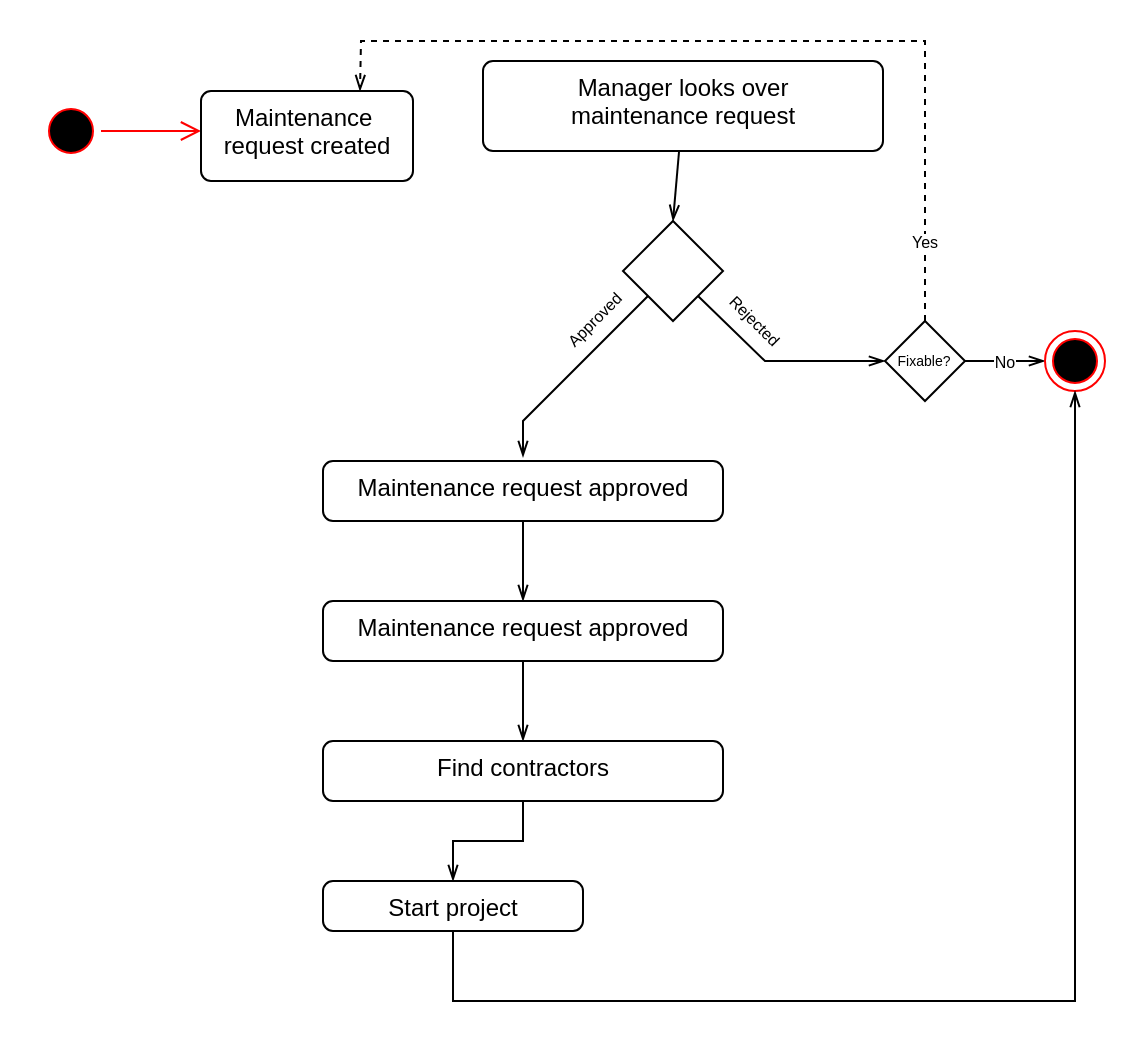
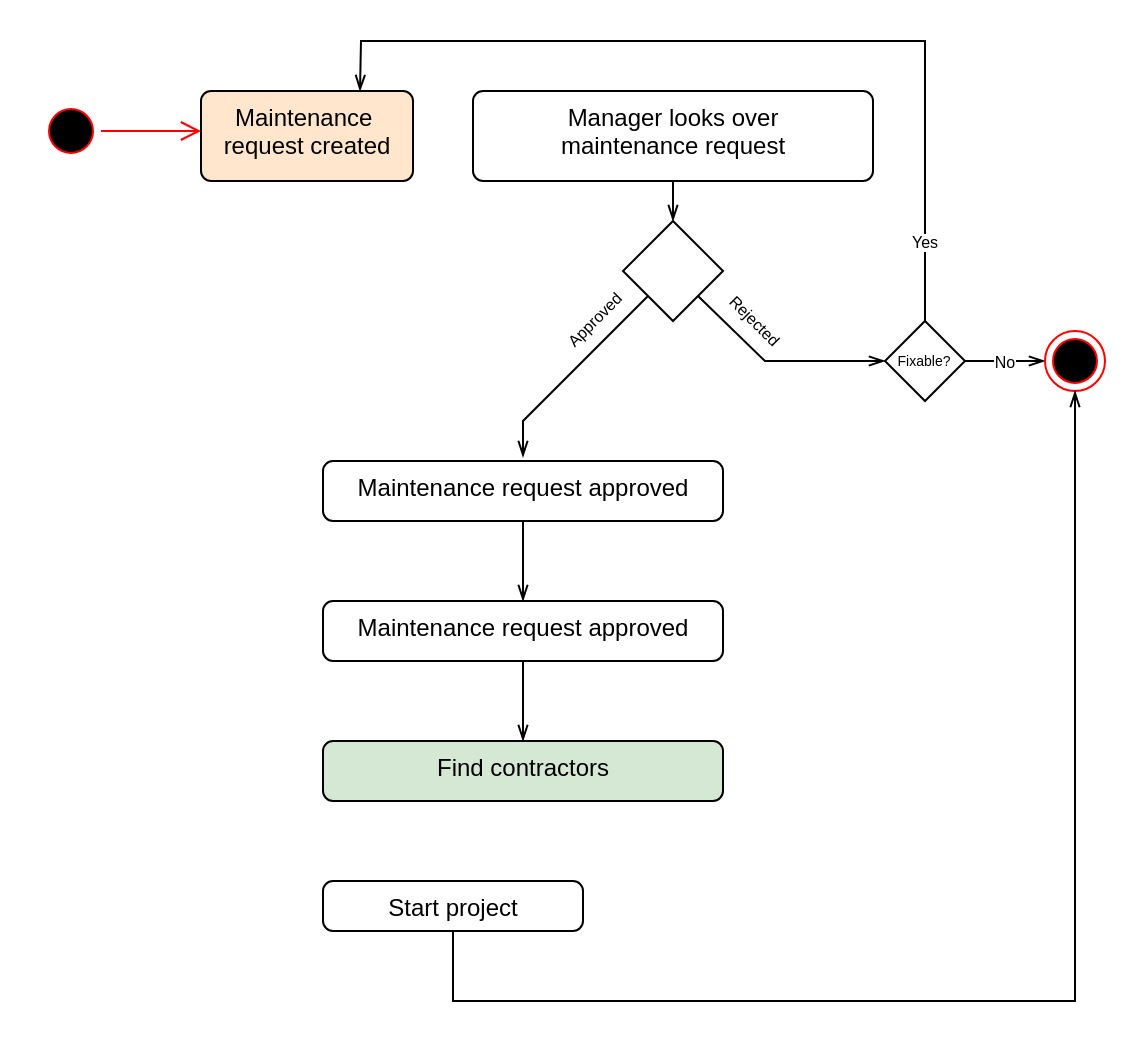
  <mxCell id="0" />
  <mxCell id="1" parent="0" />
  <mxCell id="2" value="" style="ellipse;html=1;shape=startState;fillColor=#000000;strokeColor=#ff0000;" vertex="1" parent="1"><mxGeometry x="20" y="50" width="30" height="30" as="geometry" /></mxCell>
  <mxCell id="3" value="" style="edgeStyle=orthogonalEdgeStyle;html=1;verticalAlign=bottom;endArrow=open;endSize=8;strokeColor=#ff0000;" edge="1" parent="1"><mxGeometry relative="1" as="geometry"><mxPoint x="100" y="65" as="targetPoint" /><mxPoint x="50" y="65" as="sourcePoint" /></mxGeometry></mxCell>
- <mxCell id="4" value="&lt;div&gt;&lt;span&gt;Maintenance&amp;nbsp;&lt;/span&gt;&lt;/div&gt;&lt;div&gt;&lt;span&gt;request created&lt;/span&gt;&lt;/div&gt;" style="html=1;align=center;verticalAlign=top;rounded=1;absoluteArcSize=1;arcSize=10;dashed=0;" vertex="1" parent="1"><mxGeometry x="100" y="45" width="106" height="45" as="geometry" /></mxCell>
+ <mxCell id="4" value="&lt;div&gt;&lt;span&gt;Maintenance&amp;nbsp;&lt;/span&gt;&lt;/div&gt;&lt;div&gt;&lt;span&gt;request created&lt;/span&gt;&lt;/div&gt;" style="html=1;align=center;verticalAlign=top;rounded=1;absoluteArcSize=1;arcSize=10;dashed=0;fillColor=#ffe6cc;" vertex="1" parent="1"><mxGeometry x="100" y="45" width="106" height="45" as="geometry" /></mxCell>
  <mxCell id="5" style="edgeStyle=none;rounded=0;html=1;fontSize=8;endArrow=openThin;endFill=0;entryX=0.5;entryY=0;entryDx=0;entryDy=0;" edge="1" parent="1" source="6" target="21"><mxGeometry relative="1" as="geometry"><mxPoint x="261" y="310" as="targetPoint" /></mxGeometry></mxCell>
  <mxCell id="6" value="Maintenance request approved" style="html=1;align=center;verticalAlign=top;rounded=1;absoluteArcSize=1;arcSize=10;dashed=0;" vertex="1" parent="1"><mxGeometry x="161" y="230" width="200" height="30" as="geometry" /></mxCell>
  <mxCell id="7" style="edgeStyle=none;html=1;endArrow=openThin;endFill=0;rounded=0;" edge="1" parent="1" source="9"><mxGeometry relative="1" as="geometry"><mxPoint x="261" y="228" as="targetPoint" /><Array as="points"><mxPoint x="261" y="210" /></Array></mxGeometry></mxCell>
  <mxCell id="8" style="edgeStyle=none;html=1;exitX=1;exitY=1;exitDx=0;exitDy=0;fontSize=8;endArrow=openThin;endFill=0;rounded=0;" edge="1" parent="1" source="9" target="18"><mxGeometry relative="1" as="geometry"><mxPoint x="452" y="190" as="targetPoint" /><Array as="points"><mxPoint x="382" y="180" /></Array></mxGeometry></mxCell>
  <mxCell id="9" value="" style="rhombus;whiteSpace=wrap;html=1;" vertex="1" parent="1"><mxGeometry x="311" y="110" width="50" height="50" as="geometry" /></mxCell>
  <mxCell id="10" style="edgeStyle=none;html=1;entryX=0.5;entryY=0;entryDx=0;entryDy=0;endArrow=openThin;endFill=0;" edge="1" parent="1" source="11" target="9"><mxGeometry relative="1" as="geometry" /></mxCell>
- <mxCell id="11" value="Manager looks over&lt;br&gt;maintenance request" style="html=1;align=center;verticalAlign=top;rounded=1;absoluteArcSize=1;arcSize=10;dashed=0;" vertex="1" parent="1"><mxGeometry x="241" y="30" width="200" height="45" as="geometry" /></mxCell>
+ <mxCell id="11" value="Manager looks over&lt;br&gt;maintenance request" style="html=1;align=center;verticalAlign=top;rounded=1;absoluteArcSize=1;arcSize=10;dashed=0;" vertex="1" parent="1"><mxGeometry x="236" y="45" width="200" height="45" as="geometry" /></mxCell>
  <mxCell id="12" value="Approved" style="text;html=1;resizable=0;autosize=1;align=center;verticalAlign=middle;points=[];fillColor=none;strokeColor=none;rounded=0;fontSize=8;sketch=0;rotation=-45;" vertex="1" parent="1"><mxGeometry x="272" y="150" width="50" height="20" as="geometry" /></mxCell>
  <mxCell id="13" value="Rejected" style="text;html=1;resizable=0;autosize=1;align=center;verticalAlign=middle;points=[];fillColor=none;strokeColor=none;rounded=0;fontSize=8;sketch=0;rotation=45;" vertex="1" parent="1"><mxGeometry x="352" y="150" width="50" height="20" as="geometry" /></mxCell>
- <mxCell id="14" style="edgeStyle=none;rounded=0;html=1;entryX=0.75;entryY=0;entryDx=0;entryDy=0;fontSize=8;endArrow=openThin;endFill=0;dashed=1;" edge="1" parent="1" source="18" target="4"><mxGeometry relative="1" as="geometry"><Array as="points"><mxPoint x="462" y="20" /><mxPoint x="180" y="20" /></Array></mxGeometry></mxCell>
+ <mxCell id="14" style="edgeStyle=none;rounded=0;html=1;entryX=0.75;entryY=0;entryDx=0;entryDy=0;fontSize=8;endArrow=openThin;endFill=0;" edge="1" parent="1" source="18" target="4"><mxGeometry relative="1" as="geometry"><Array as="points"><mxPoint x="462" y="20" /><mxPoint x="180" y="20" /></Array></mxGeometry></mxCell>
  <mxCell id="15" value="Yes" style="edgeLabel;html=1;align=center;verticalAlign=middle;resizable=0;points=[];fontSize=8;" vertex="1" connectable="0" parent="14"><mxGeometry x="-0.82" y="1" relative="1" as="geometry"><mxPoint as="offset" /></mxGeometry></mxCell>
  <mxCell id="16" style="edgeStyle=none;rounded=0;html=1;fontSize=8;endArrow=openThin;endFill=0;" edge="1" parent="1" source="18" target="19"><mxGeometry relative="1" as="geometry"><mxPoint x="522" y="180" as="targetPoint" /></mxGeometry></mxCell>
  <mxCell id="17" value="No" style="edgeLabel;html=1;align=center;verticalAlign=middle;resizable=0;points=[];fontSize=8;" vertex="1" connectable="0" parent="16"><mxGeometry x="-0.05" y="-2" relative="1" as="geometry"><mxPoint y="-2" as="offset" /></mxGeometry></mxCell>
  <mxCell id="18" value="&lt;font style=&quot;font-size: 7px&quot;&gt;Fixable?&lt;/font&gt;" style="rhombus;whiteSpace=wrap;html=1;sketch=0;fontSize=8;" vertex="1" parent="1"><mxGeometry x="442" y="160" width="40" height="40" as="geometry" /></mxCell>
  <mxCell id="19" value="" style="ellipse;html=1;shape=endState;fillColor=#000000;strokeColor=#ff0000;sketch=0;fontSize=8;" vertex="1" parent="1"><mxGeometry x="522" y="165" width="30" height="30" as="geometry" /></mxCell>
  <mxCell id="20" style="edgeStyle=elbowEdgeStyle;rounded=0;elbow=vertical;html=1;entryX=0.5;entryY=0;entryDx=0;entryDy=0;fontSize=8;endArrow=openThin;endFill=0;" edge="1" parent="1" source="21" target="23"><mxGeometry relative="1" as="geometry" /></mxCell>
  <mxCell id="21" value="Maintenance request approved" style="html=1;align=center;verticalAlign=top;rounded=1;absoluteArcSize=1;arcSize=10;dashed=0;" vertex="1" parent="1"><mxGeometry x="161" y="300" width="200" height="30" as="geometry" /></mxCell>
- <mxCell id="22" style="edgeStyle=elbowEdgeStyle;rounded=0;elbow=vertical;html=1;entryX=0.5;entryY=0;entryDx=0;entryDy=0;fontSize=8;endArrow=openThin;endFill=0;" edge="1" parent="1" source="23" target="25"><mxGeometry relative="1" as="geometry" /></mxCell>
- <mxCell id="23" value="Find contractors" style="html=1;align=center;verticalAlign=top;rounded=1;absoluteArcSize=1;arcSize=10;dashed=0;" vertex="1" parent="1"><mxGeometry x="161" y="370" width="200" height="30" as="geometry" /></mxCell>
+ <mxCell id="23" value="Find contractors" style="html=1;align=center;verticalAlign=top;rounded=1;absoluteArcSize=1;arcSize=10;dashed=0;fillColor=#d5e8d4;" vertex="1" parent="1"><mxGeometry x="161" y="370" width="200" height="30" as="geometry" /></mxCell>
  <mxCell id="24" style="edgeStyle=elbowEdgeStyle;rounded=0;elbow=vertical;html=1;entryX=0.5;entryY=1;entryDx=0;entryDy=0;fontSize=8;endArrow=openThin;endFill=0;" edge="1" parent="1" source="25" target="19"><mxGeometry relative="1" as="geometry"><Array as="points"><mxPoint x="412" y="500" /></Array></mxGeometry></mxCell>
  <mxCell id="25" value="Start project" style="html=1;align=center;verticalAlign=top;rounded=1;absoluteArcSize=1;arcSize=10;dashed=0;" vertex="1" parent="1"><mxGeometry x="161" y="440" width="130" height="25" as="geometry" /></mxCell>
